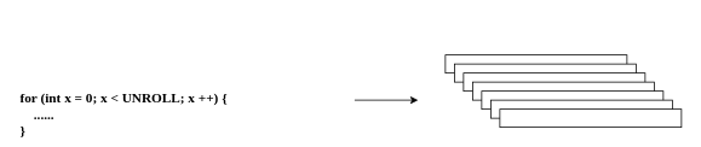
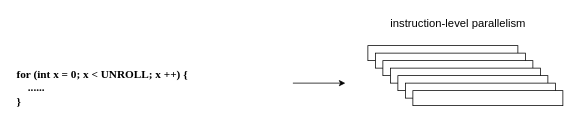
  <mxCell id="0" />
  <mxCell id="1" parent="0" />
- <mxCell id="2" value="&lt;font style=&quot;font-size: 15px;&quot; face=&quot;Lucida Console&quot;&gt;&lt;b&gt;for (int x = 0; x &amp;lt; UNROLL; x ++) {&lt;br&gt;&amp;nbsp; &amp;nbsp; ......&lt;br&gt;}&lt;br&gt;&lt;/b&gt;&lt;/font&gt;" style="text;html=1;strokeColor=none;fillColor=none;align=left;verticalAlign=middle;whiteSpace=wrap;rounded=0;" vertex="1" parent="1"><mxGeometry x="20" y="110" width="350" height="30" as="geometry" /></mxCell>
+ <mxCell id="2" value="&lt;font style=&quot;font-size: 15px;&quot; face=&quot;Lucida Console&quot;&gt;&lt;b&gt;for (int x = 0; x &amp;lt; UNROLL; x ++) {&lt;br&gt;&amp;nbsp; &amp;nbsp; ......&lt;br&gt;}&lt;br&gt;&lt;/b&gt;&lt;/font&gt;" style="text;html=1;strokeColor=none;fillColor=none;align=left;verticalAlign=middle;whiteSpace=wrap;rounded=0;" vertex="1" parent="1"><mxGeometry x="20" y="100" width="350" height="30" as="geometry" /></mxCell>
  <mxCell id="3" value="" style="endArrow=classic;html=1;rounded=0;fontFamily=Lucida Console;fontSize=15;" edge="1" parent="1"><mxGeometry width="50" height="50" relative="1" as="geometry"><mxPoint x="390" y="110" as="sourcePoint" /><mxPoint x="460" y="110" as="targetPoint" /></mxGeometry></mxCell>
  <mxCell id="4" value="" style="rounded=0;whiteSpace=wrap;html=1;fontFamily=Lucida Console;fontSize=15;" vertex="1" parent="1"><mxGeometry x="490" y="60" width="200" height="20" as="geometry" /></mxCell>
  <mxCell id="5" value="" style="rounded=0;whiteSpace=wrap;html=1;fontFamily=Lucida Console;fontSize=15;" vertex="1" parent="1"><mxGeometry x="500" y="70" width="200" height="20" as="geometry" /></mxCell>
  <mxCell id="6" value="" style="rounded=0;whiteSpace=wrap;html=1;fontFamily=Lucida Console;fontSize=15;" vertex="1" parent="1"><mxGeometry x="510" y="80" width="200" height="20" as="geometry" /></mxCell>
  <mxCell id="7" value="" style="rounded=0;whiteSpace=wrap;html=1;fontFamily=Lucida Console;fontSize=15;" vertex="1" parent="1"><mxGeometry x="520" y="90" width="200" height="20" as="geometry" /></mxCell>
  <mxCell id="8" value="" style="rounded=0;whiteSpace=wrap;html=1;fontFamily=Lucida Console;fontSize=15;" vertex="1" parent="1"><mxGeometry x="530" y="100" width="200" height="20" as="geometry" /></mxCell>
  <mxCell id="9" value="" style="rounded=0;whiteSpace=wrap;html=1;fontFamily=Lucida Console;fontSize=15;" vertex="1" parent="1"><mxGeometry x="540" y="110" width="200" height="20" as="geometry" /></mxCell>
  <mxCell id="10" value="" style="rounded=0;whiteSpace=wrap;html=1;fontFamily=Lucida Console;fontSize=15;" vertex="1" parent="1"><mxGeometry x="550" y="120" width="200" height="20" as="geometry" /></mxCell>
+ <mxCell id="11" value="&lt;font face=&quot;Helvetica&quot;&gt;instruction-level parallelism&lt;/font&gt;" style="text;html=1;align=center;verticalAlign=middle;resizable=0;points=[];autosize=1;strokeColor=none;fillColor=none;fontSize=15;fontFamily=Lucida Console;" vertex="1" parent="1"><mxGeometry x="510" y="20" width="200" height="20" as="geometry" /></mxCell>
